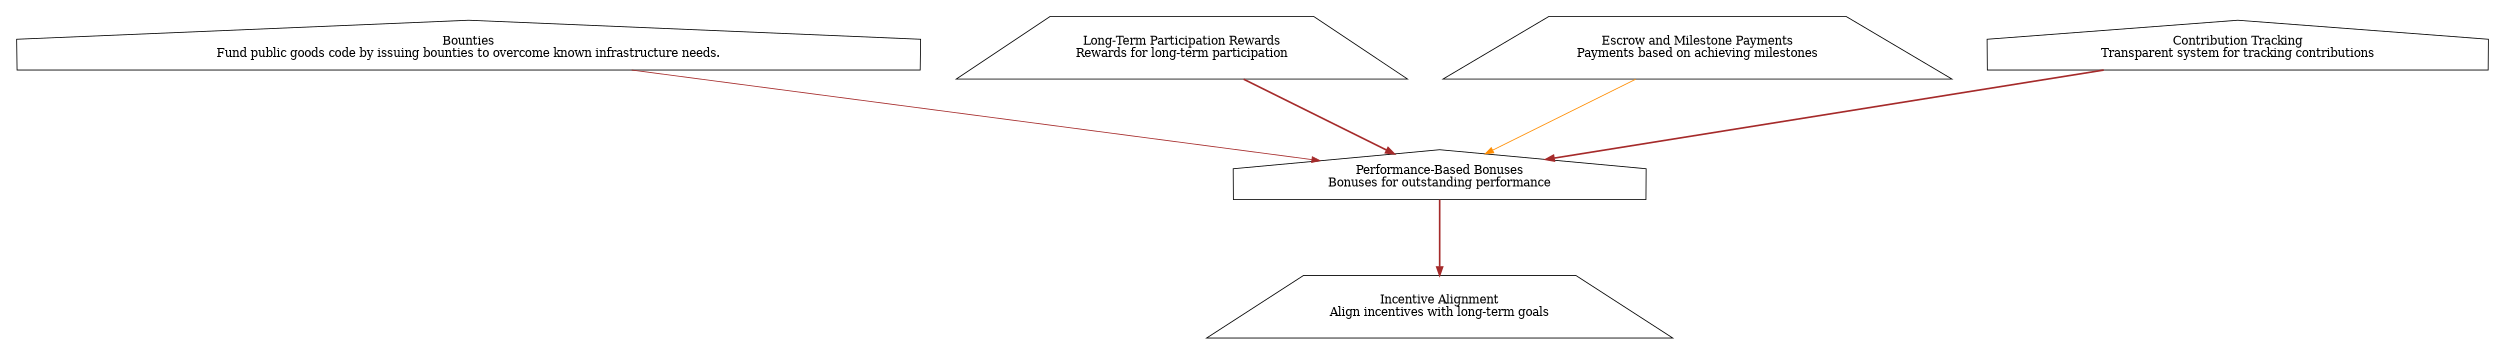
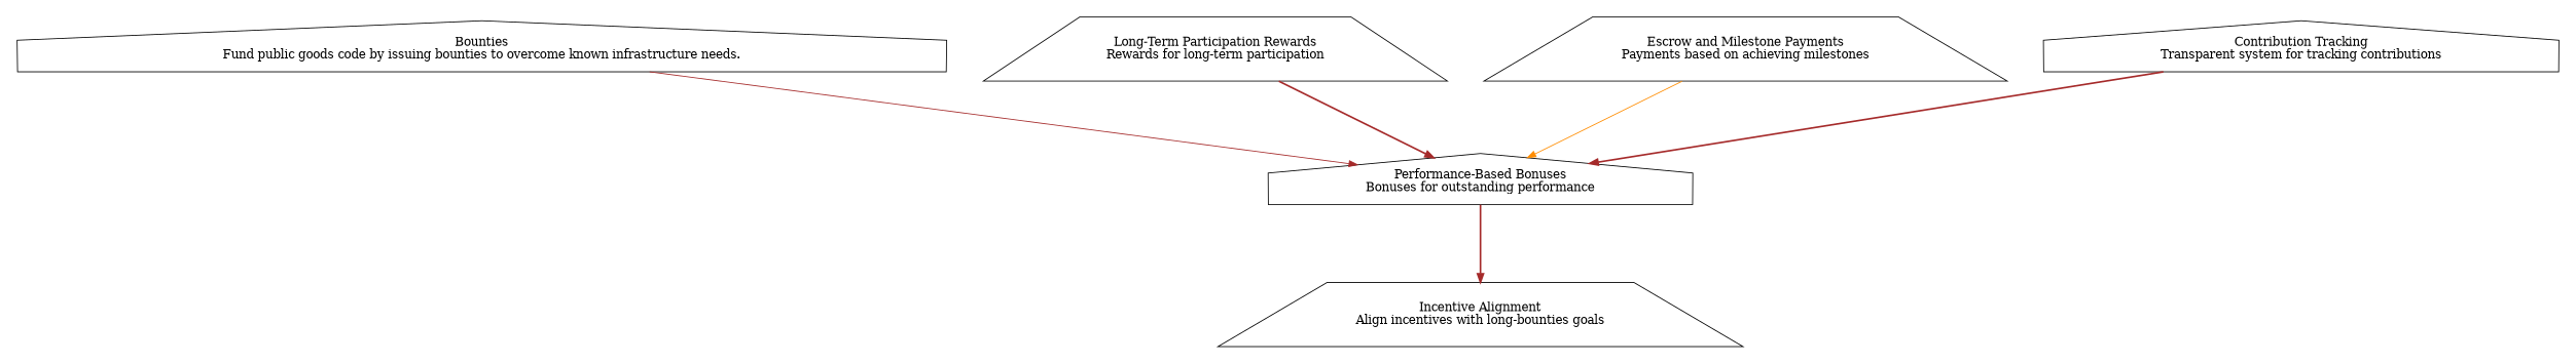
  digraph {
    nodesep=0.6
    rankdir=TB
    ranksep=1.2
    node [shape=house]
    edge [color=brown style=bold]
    n1 [label="Contribution Tracking\nTransparent system for tracking contributions"]
    n2 [label="Escrow and Milestone Payments\nPayments based on achieving milestones" shape=trapezium]
    n3 [label="Long-Term Participation Rewards\nRewards for long-term participation" shape=trapezium]
    n4 [label="Bounties\nFund public goods code by issuing bounties to overcome known infrastructure needs."]
-   n5 [label="Incentive Alignment\nAlign incentives with long-term goals" shape=trapezium]
+   n5 [label="Incentive Alignment\nAlign incentives with long-bounties goals" shape=trapezium]
    n6 [label="Performance-Based Bonuses\nBonuses for outstanding performance"]
    subgraph cluster_1 {
      rank=max
      style=invis
      n1
      n2
      n3
      n4
    }
    subgraph cluster_2 {
      rank=min
      style=invis
      n5
    }
    n1 -> n6
    n2 -> n6 [color=darkorange style=solid]
    n3 -> n6
    n4 -> n6 [style=solid]
    n6 -> n5
  }
